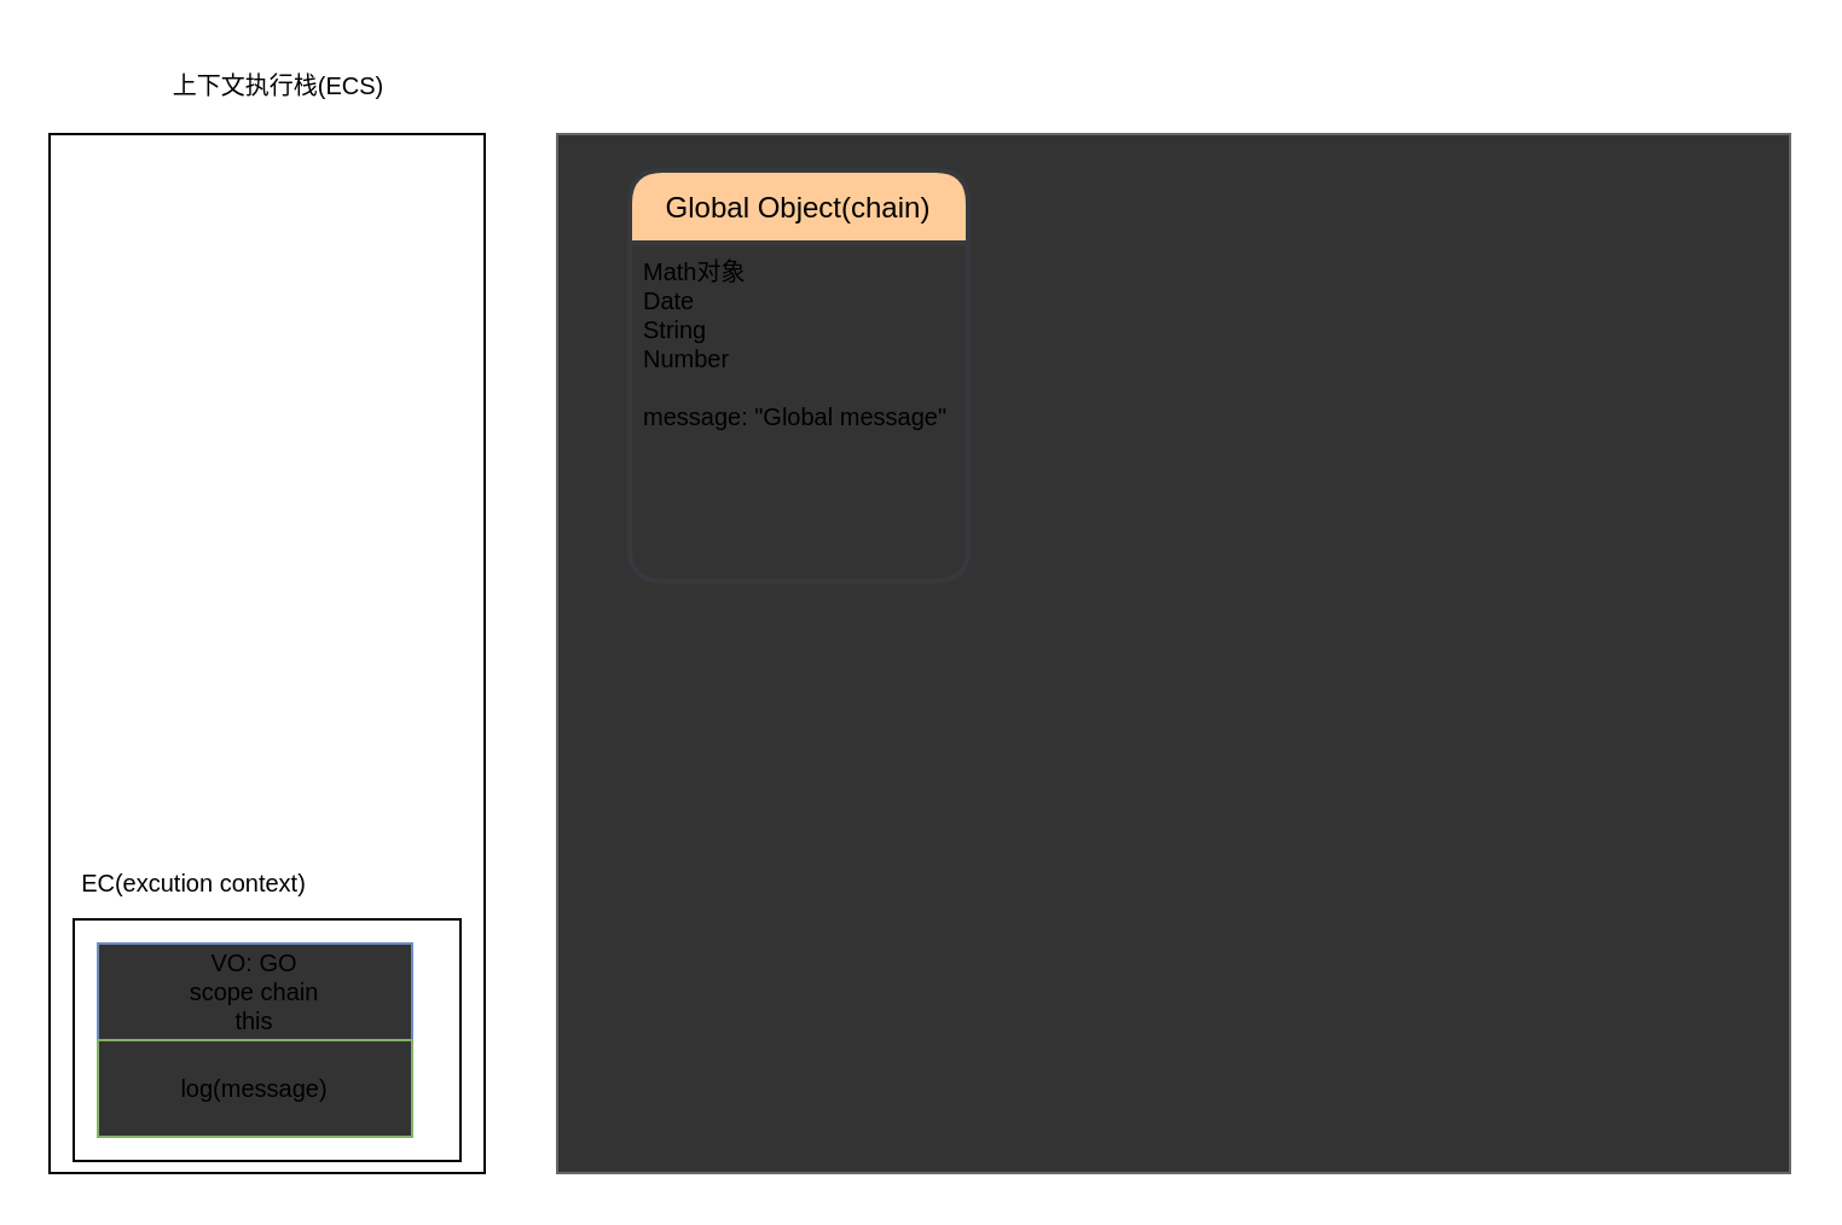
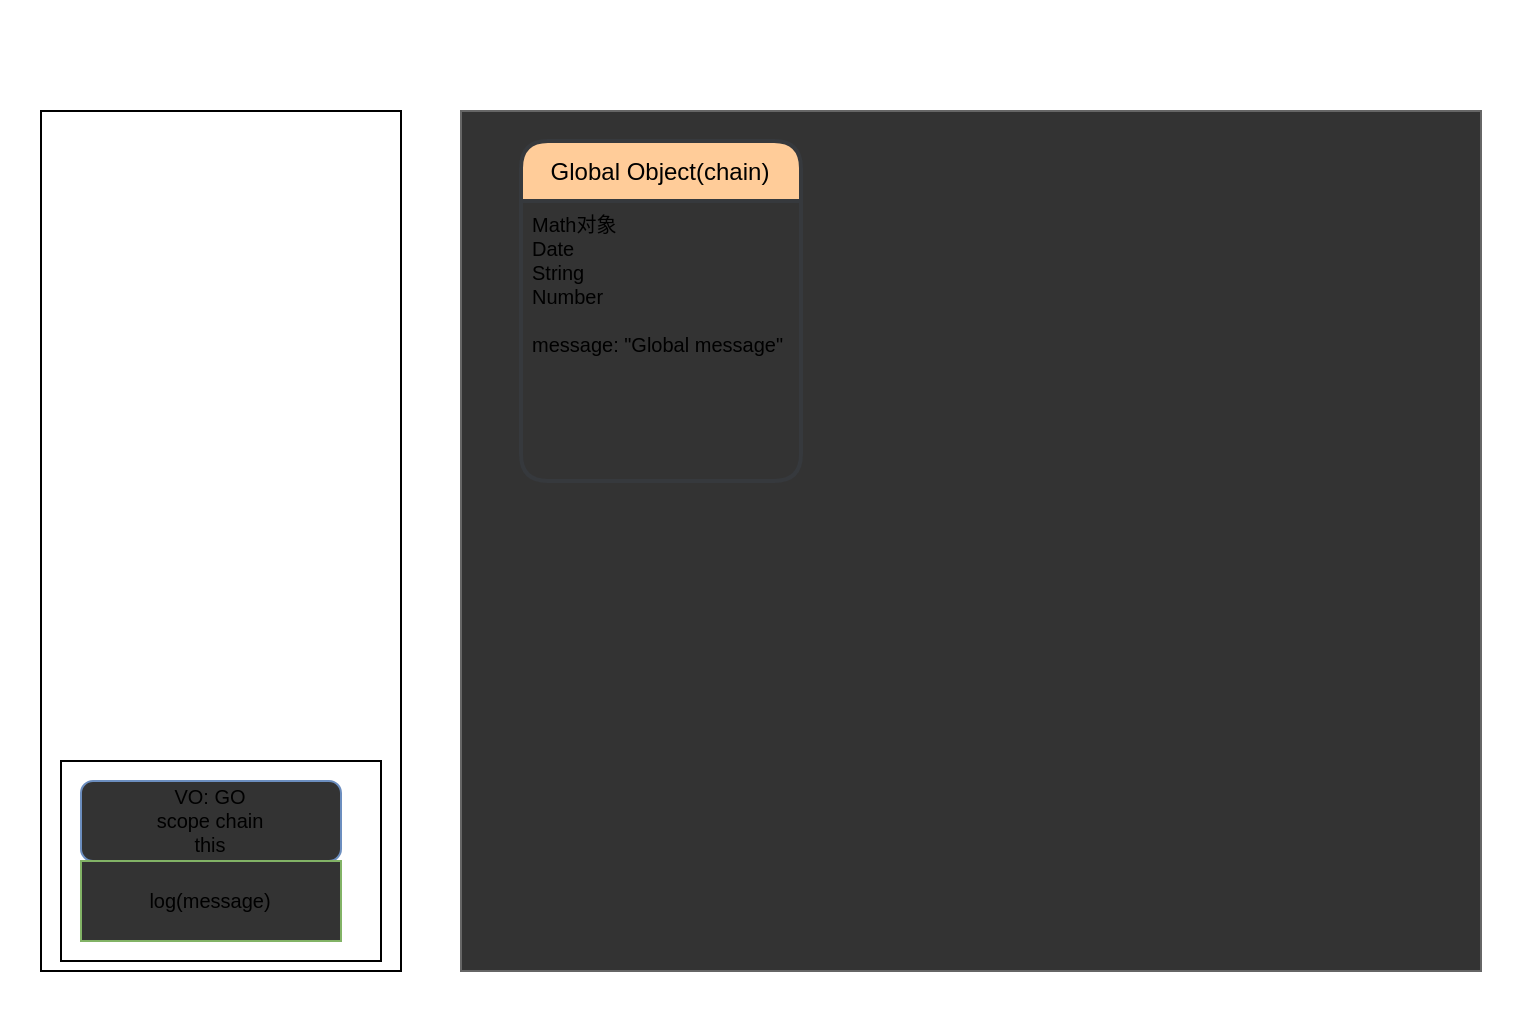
  <mxCell id="0" />
  <mxCell id="1" parent="0" />
  <mxCell id="2" value="" style="rounded=0;whiteSpace=wrap;html=1;" parent="1" vertex="1"><mxGeometry x="20" y="55" width="180" height="430" as="geometry" /></mxCell>
  <mxCell id="3" value="" style="rounded=0;whiteSpace=wrap;html=1;fillColor=#333333;strokeColor=#666666;fontColor=#333333;" parent="1" vertex="1"><mxGeometry x="230" y="55" width="510" height="430" as="geometry" /></mxCell>
  <mxCell id="4" value="Global Object(chain)" style="swimlane;childLayout=stackLayout;horizontal=1;startSize=30;horizontalStack=0;rounded=1;fontSize=12;fontStyle=0;strokeWidth=2;resizeParent=0;resizeLast=1;shadow=0;dashed=0;align=center;fillColor=#ffcc99;strokeColor=#36393d;" parent="1" vertex="1"><mxGeometry x="260" y="70" width="140" height="170" as="geometry" /></mxCell>
  <mxCell id="5" value="Math对象&#10;Date&#10;String&#10;Number&#10;&#10;message: &quot;Global message&quot;&#10;" style="align=left;strokeColor=none;fillColor=none;spacingLeft=4;fontSize=10;verticalAlign=top;resizable=0;rotatable=0;part=1;" parent="4" vertex="1"><mxGeometry y="30" width="140" height="140" as="geometry" /></mxCell>
- <mxCell id="6" value="上下文执行栈(ECS)" style="text;html=1;strokeColor=none;fillColor=none;align=center;verticalAlign=middle;whiteSpace=wrap;rounded=0;fontSize=10;" parent="1" vertex="1"><mxGeometry x="70" y="20" width="90" height="30" as="geometry" /></mxCell>
  <mxCell id="7" value="" style="rounded=0;whiteSpace=wrap;html=1;fontSize=10;" parent="1" vertex="1"><mxGeometry x="30" y="380" width="160" height="100" as="geometry" /></mxCell>
- <mxCell id="8" value="EC(excution context)" style="text;html=1;strokeColor=none;fillColor=none;align=center;verticalAlign=middle;whiteSpace=wrap;rounded=0;fontSize=10;" parent="1" vertex="1"><mxGeometry x="30" y="350" width="100" height="30" as="geometry" /></mxCell>
- <mxCell id="9" value="VO: GO&lt;br&gt;scope chain&lt;br&gt;this" style="rounded=0;whiteSpace=wrap;html=1;fontSize=10;fillColor=#333333;strokeColor=#6c8ebf;" parent="1" vertex="1"><mxGeometry x="40" y="390" width="130" height="40" as="geometry" /></mxCell>
+ <mxCell id="9" value="VO: GO&lt;br&gt;scope chain&lt;br&gt;this" style="whiteSpace=wrap;html=1;fontSize=10;fillColor=#333333;strokeColor=#6c8ebf;rounded=1;" parent="1" vertex="1"><mxGeometry x="40" y="390" width="130" height="40" as="geometry" /></mxCell>
  <mxCell id="10" value="log(message)" style="rounded=0;whiteSpace=wrap;html=1;fontSize=10;fillColor=#333333;strokeColor=#82b366;" parent="1" vertex="1"><mxGeometry x="40" y="430" width="130" height="40" as="geometry" /></mxCell>
